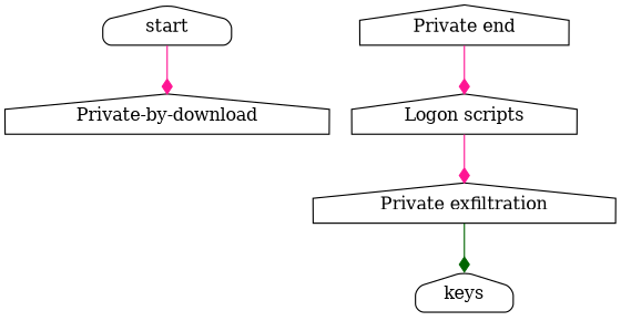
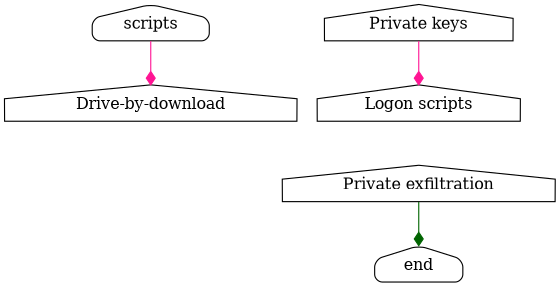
  digraph {
    node [shape=house]
    edge [arrowhead=diamond color=deeppink]
-   n1 [label=start style=rounded]
-   n2 [label="Private-by-download"]
-   n3 [label="Private end"]
+   n1 [label=scripts style=rounded]
+   n2 [label="Drive-by-download"]
+   n3 [label="Private keys"]
    n4 [label="Logon scripts"]
    n5 [label="Private exfiltration"]
-   n6 [label=keys style=rounded]
+   n6 [label=end style=rounded]
    n1 -> n2
    n3 -> n4
-   n4 -> n5
    n5 -> n6 [color=darkgreen]
  }
